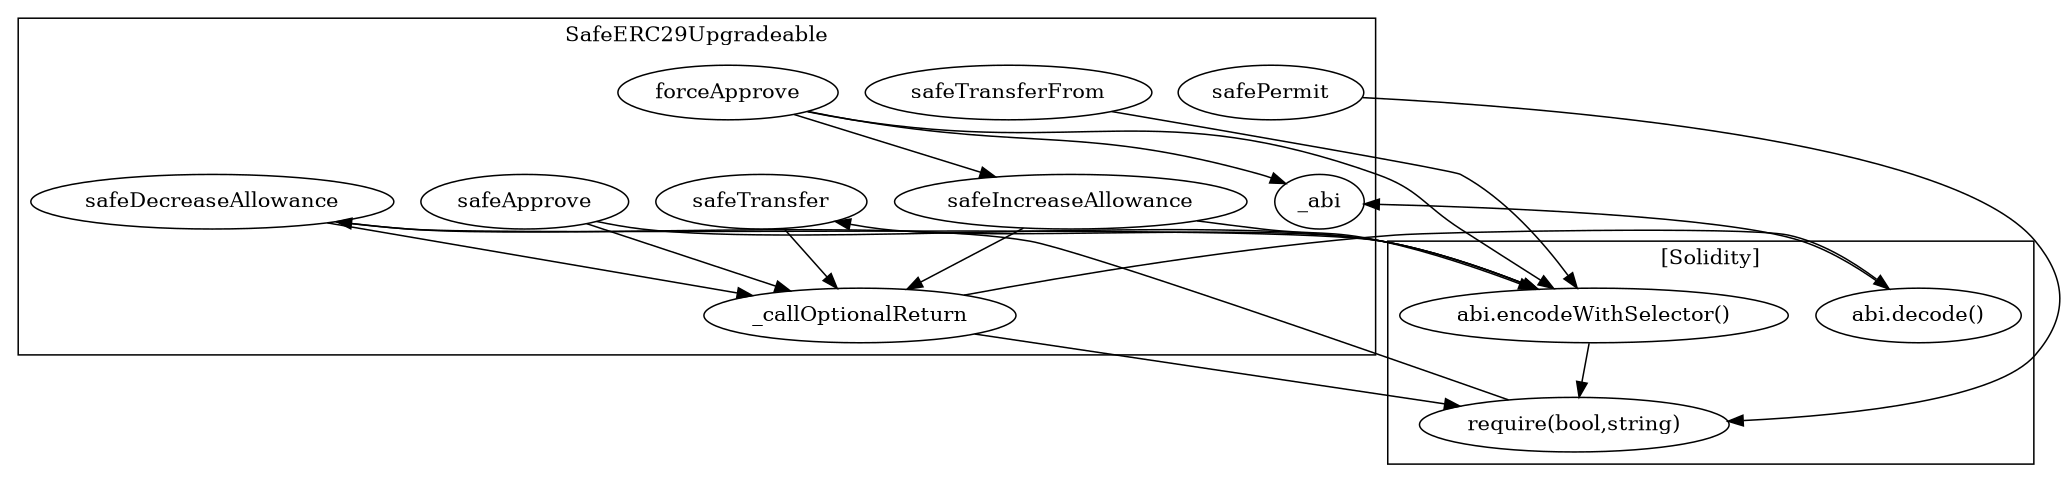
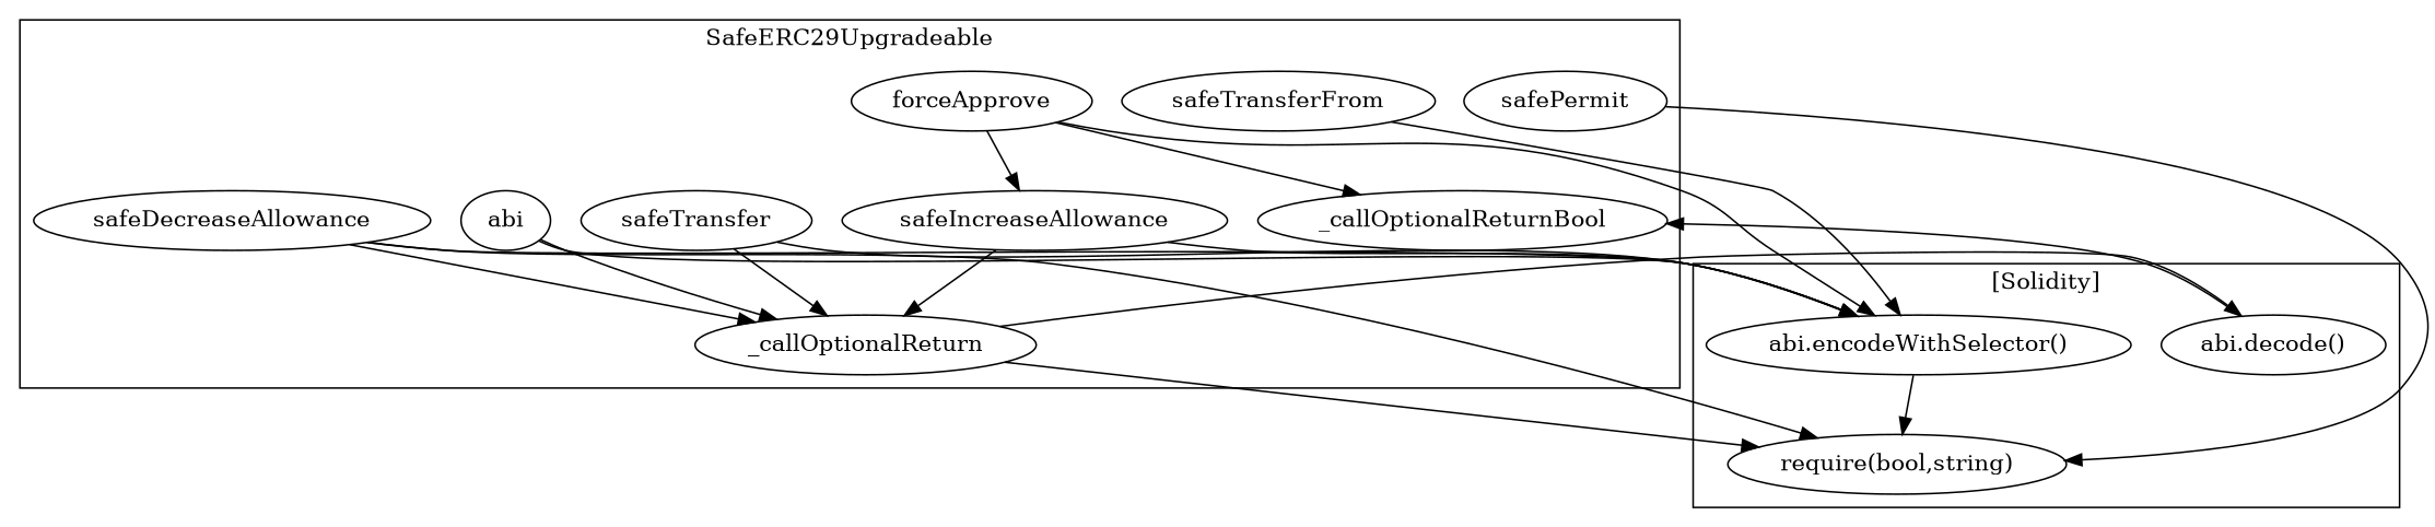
  strict digraph {
    n1 [label=safeDecreaseAllowance]
    n2 [label=_callOptionalReturn]
    n3 [label=safeTransfer]
    n4 [label=safeTransferFrom]
-   n5 [label=safeApprove]
-   n6 [label=_abi]
+   n5 [label=abi]
+   n6 [label=_callOptionalReturnBool]
    n7 [label=forceApprove]
    n8 [label=safePermit]
    n9 [label=safeIncreaseAllowance]
    "require(bool,string)"
    "abi.encodeWithSelector()"
    "abi.decode()"
    subgraph cluster_1 {
      label=SafeERC29Upgradeable
      n1
      n2
      n3
      n4
      n5
      n6
      n7
      n8
      n9
    }
    subgraph cluster_2 {
      label="[Solidity]"
      "require(bool,string)"
      "abi.encodeWithSelector()"
      "abi.decode()"
    }
    n1 -> n2
-   "require(bool,string)" -> n1
+   n1 -> "require(bool,string)"
    n1 -> "abi.encodeWithSelector()"
    n2 -> "require(bool,string)"
    n2 -> "abi.decode()"
    n3 -> n2
-   "abi.encodeWithSelector()" -> n3
+   n3 -> "abi.encodeWithSelector()"
    n4 -> "abi.encodeWithSelector()"
    n5 -> n2
    n5 -> "abi.encodeWithSelector()"
    n7 -> n6
    n7 -> n9
    n7 -> "abi.encodeWithSelector()"
    n8 -> "require(bool,string)"
    n9 -> n2
    n9 -> "abi.encodeWithSelector()"
    "abi.encodeWithSelector()" -> "require(bool,string)"
    "abi.decode()" -> n6
  }
